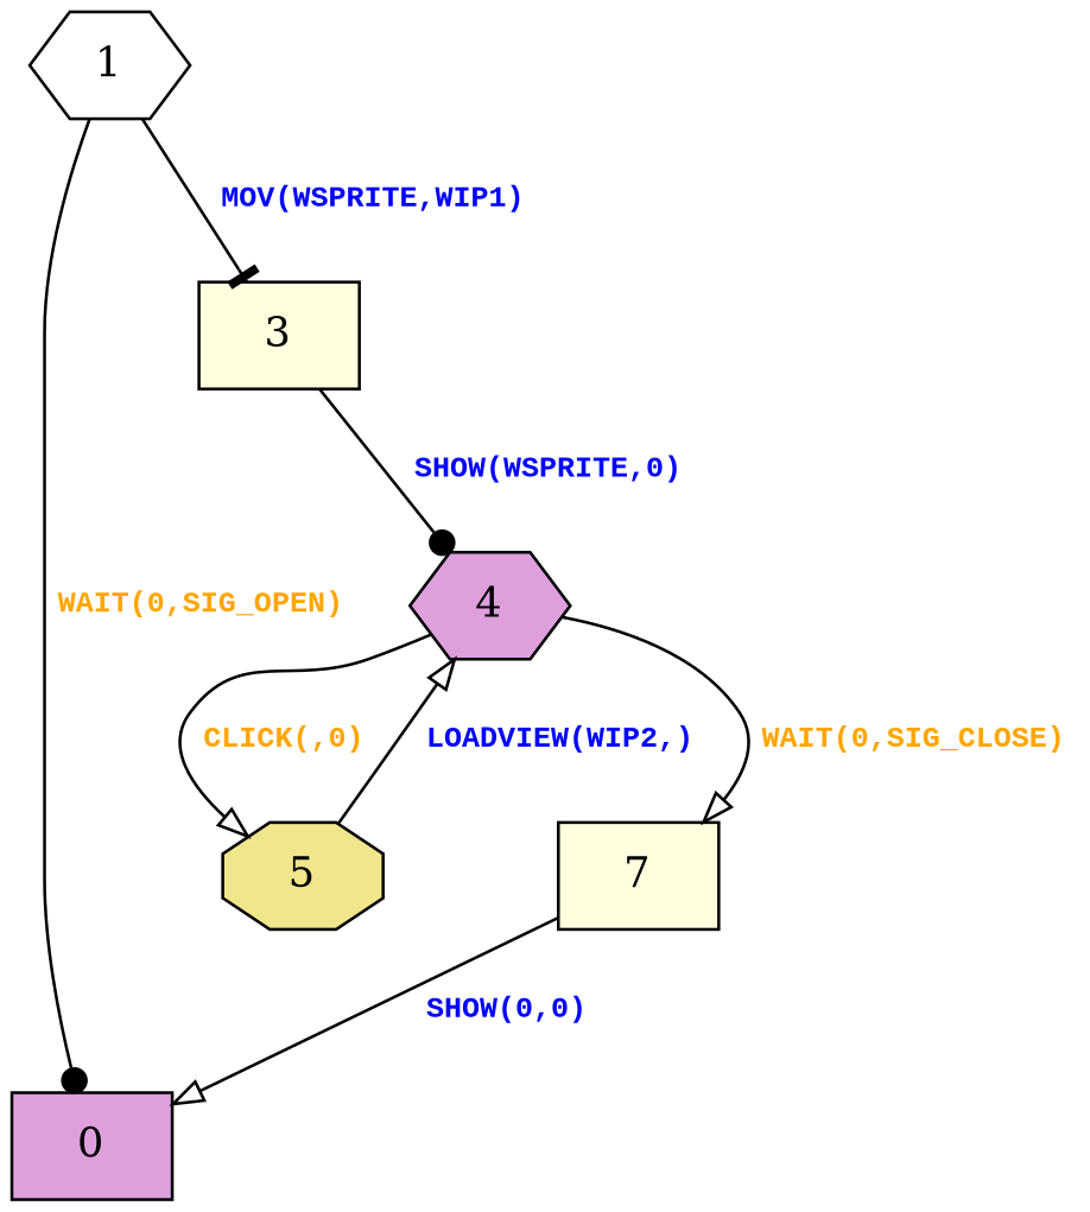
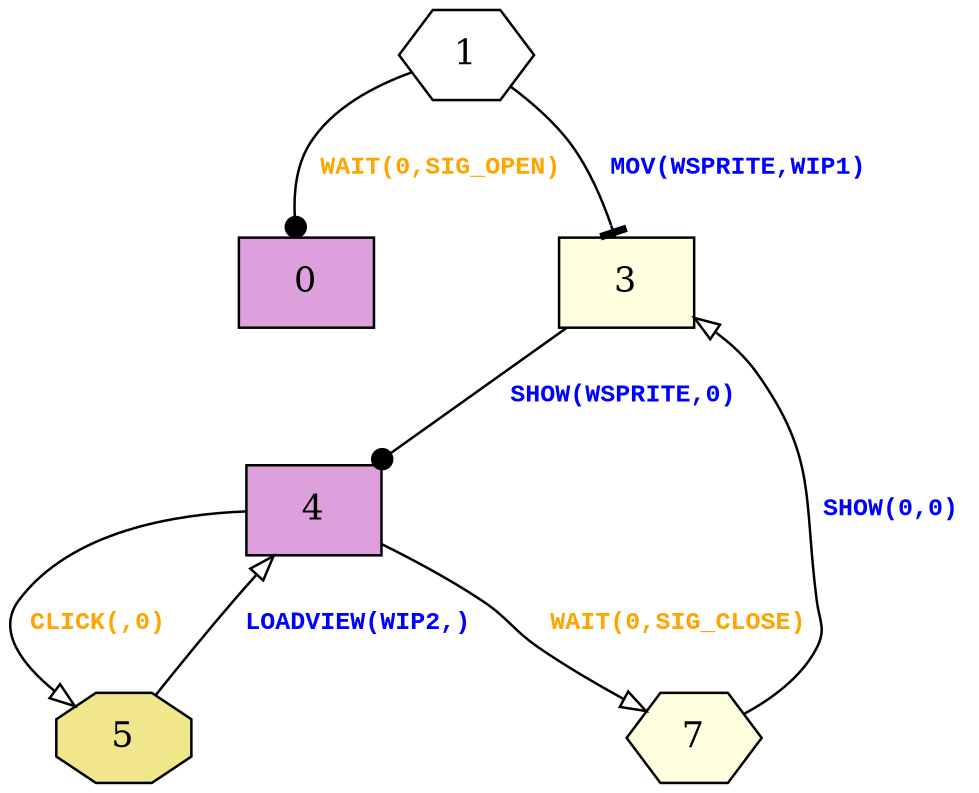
  digraph {
    node [fillcolor=plum shape=box style=filled]
    edge [arrowhead=onormal fontcolor=blue]
    1 [fillcolor=white shape=hexagon]
    0
    3 [fillcolor=lightyellow]
-   4 [shape=hexagon]
+   4
    5 [fillcolor=khaki shape=octagon]
-   7 [fillcolor=lightyellow]
+   7 [fillcolor=lightyellow shape=hexagon]
    1 -> 0 [arrowhead=dot fontcolor=orange label=< <table border="0"><tr><td><font face="Courier New" point-size="10"><b>WAIT(0,SIG_OPEN)<br align="left"/></b></font></td></tr> </table>>]
    1 -> 3 [arrowhead=tee label=< <table border="0"><tr><td><font face="Courier New" point-size="10"><b>MOV(WSPRITE,WIP1)<br align="left"/></b></font></td></tr> </table>>]
    3 -> 4 [arrowhead=dot label=< <table border="0"><tr><td><font face="Courier New" point-size="10"><b>SHOW(WSPRITE,0)<br align="left"/></b></font></td></tr> </table>>]
    4 -> 5 [fontcolor=orange label=< <table border="0"><tr><td><font face="Courier New" point-size="10"><b>CLICK(,0)<br align="left"/></b></font></td></tr> </table>>]
    4 -> 7 [fontcolor=orange label=< <table border="0"><tr><td><font face="Courier New" point-size="10"><b>WAIT(0,SIG_CLOSE)<br align="left"/></b></font></td></tr> </table>>]
    5 -> 4 [label=< <table border="0"><tr><td><font face="Courier New" point-size="10"><b>LOADVIEW(WIP2,)<br align="left"/></b></font></td></tr> </table>>]
-   7 -> 0 [label=< <table border="0"><tr><td><font face="Courier New" point-size="10"><b>SHOW(0,0)<br align="left"/></b></font></td></tr> </table>>]
+   7 -> 3 [label=< <table border="0"><tr><td><font face="Courier New" point-size="10"><b>SHOW(0,0)<br align="left"/></b></font></td></tr> </table>>]
  }
